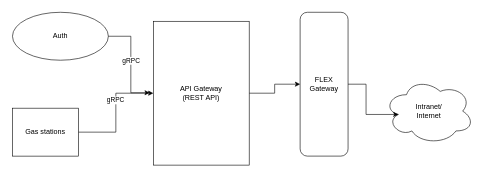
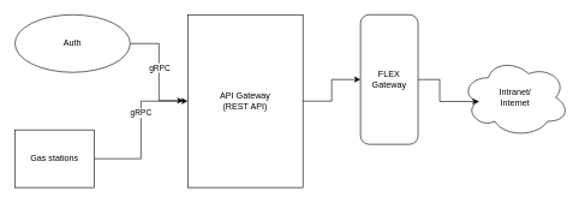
  <mxCell id="0" />
  <mxCell id="1" parent="0" />
  <mxCell id="2" value="Auth" style="ellipse;whiteSpace=wrap;html=1;" vertex="1" parent="1"><mxGeometry x="20" y="20" width="160" height="80" as="geometry" /></mxCell>
  <mxCell id="3" style="edgeStyle=orthogonalEdgeStyle;rounded=0;orthogonalLoop=1;jettySize=auto;html=1;entryX=0;entryY=0.5;entryDx=0;entryDy=0;" edge="1" parent="1" source="5" target="7"><mxGeometry relative="1" as="geometry" /></mxCell>
  <mxCell id="4" value="gRPC" style="edgeLabel;html=1;align=center;verticalAlign=middle;resizable=0;points=[];" vertex="1" connectable="0" parent="3"><mxGeometry x="0.225" y="1" relative="1" as="geometry"><mxPoint as="offset" /></mxGeometry></mxCell>
  <mxCell id="5" value="Gas stations" style="rounded=0;whiteSpace=wrap;html=1;" vertex="1" parent="1"><mxGeometry x="20" y="180" width="110" height="80" as="geometry" /></mxCell>
  <mxCell id="6" value="" style="edgeStyle=orthogonalEdgeStyle;rounded=0;orthogonalLoop=1;jettySize=auto;html=1;" edge="1" parent="1" source="7" target="11"><mxGeometry relative="1" as="geometry" /></mxCell>
- <mxCell id="7" value="API Gateway&lt;div&gt;(REST API)&lt;/div&gt;" style="rounded=0;whiteSpace=wrap;html=1;" vertex="1" parent="1"><mxGeometry x="255" y="35" width="160" height="240" as="geometry" /></mxCell>
+ <mxCell id="7" value="API Gateway&lt;div&gt;(REST API)&lt;/div&gt;" style="rounded=0;whiteSpace=wrap;html=1;" vertex="1" parent="1"><mxGeometry x="260" y="20" width="160" height="240" as="geometry" /></mxCell>
  <mxCell id="8" style="edgeStyle=orthogonalEdgeStyle;rounded=0;orthogonalLoop=1;jettySize=auto;html=1;entryX=-0.037;entryY=0.497;entryDx=0;entryDy=0;entryPerimeter=0;" edge="1" parent="1" source="2" target="7"><mxGeometry relative="1" as="geometry" /></mxCell>
  <mxCell id="9" value="gRPC" style="edgeLabel;html=1;align=center;verticalAlign=middle;resizable=0;points=[];" vertex="1" connectable="0" parent="8"><mxGeometry x="-0.048" relative="1" as="geometry"><mxPoint as="offset" /></mxGeometry></mxCell>
- <mxCell id="10" value="Intranet/&lt;div&gt;Internet&lt;/div&gt;" style="ellipse;shape=cloud;whiteSpace=wrap;html=1;" vertex="1" parent="1"><mxGeometry x="640" y="130" width="150" height="110" as="geometry" /></mxCell>
- <mxCell id="11" value="FLEX Gateway" style="rounded=1;whiteSpace=wrap;html=1;" vertex="1" parent="1"><mxGeometry x="500" y="20" width="80" height="240" as="geometry" /></mxCell>
+ <mxCell id="10" value="Intranet/&lt;div&gt;Internet&lt;/div&gt;" style="ellipse;shape=cloud;whiteSpace=wrap;html=1;" vertex="1" parent="1"><mxGeometry x="640" y="80" width="150" height="110" as="geometry" /></mxCell>
+ <mxCell id="11" value="FLEX Gateway" style="rounded=1;whiteSpace=wrap;html=1;" vertex="1" parent="1"><mxGeometry x="500" y="20" width="80" height="180" as="geometry" /></mxCell>
  <mxCell id="12" style="edgeStyle=orthogonalEdgeStyle;rounded=0;orthogonalLoop=1;jettySize=auto;html=1;entryX=0.16;entryY=0.55;entryDx=0;entryDy=0;entryPerimeter=0;" edge="1" parent="1" source="11" target="10"><mxGeometry relative="1" as="geometry" /></mxCell>
